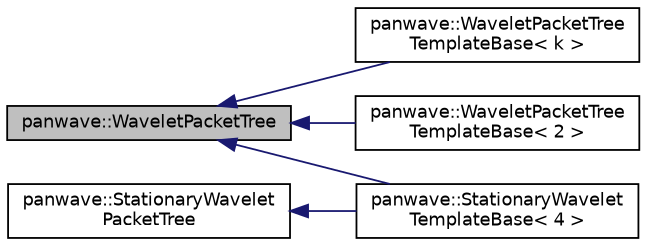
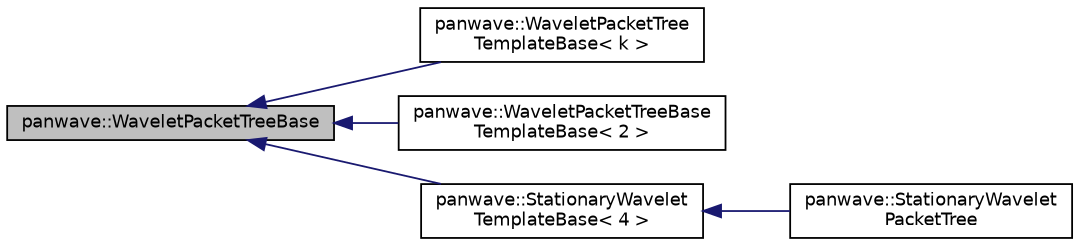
  digraph {
    rankdir=LR
    node [color=black fillcolor=white fontname=Helvetica fontsize=10 shape=record style=filled]
    edge [color=midnightblue dir=back fontname=Helvetica fontsize=10 labelfontname=Helvetica labelfontsize=10 style=solid]
-   n1 [fillcolor=grey75 fontcolor=black height=0.2 label="panwave::WaveletPacketTree" width=0.4]
+   n1 [fillcolor=grey75 fontcolor=black height=0.2 label="panwave::WaveletPacketTreeBase" width=0.4]
    n2 [height=0.2 label="panwave::WaveletPacketTree\lTemplateBase\< k \>" width=0.4]
-   n3 [height=0.2 label="panwave::WaveletPacketTree\lTemplateBase\< 2 \>" width=0.4]
+   n3 [height=0.2 label="panwave::WaveletPacketTreeBase\lTemplateBase\< 2 \>" width=0.4]
    n4 [height=0.2 label="panwave::StationaryWavelet\lTemplateBase\< 4 \>" width=0.4]
    n5 [height=0.2 label="panwave::StationaryWavelet\lPacketTree" width=0.4]
    n1 -> n2
    n1 -> n3
    n1 -> n4
-   n5 -> n4
+   n4 -> n5
  }
